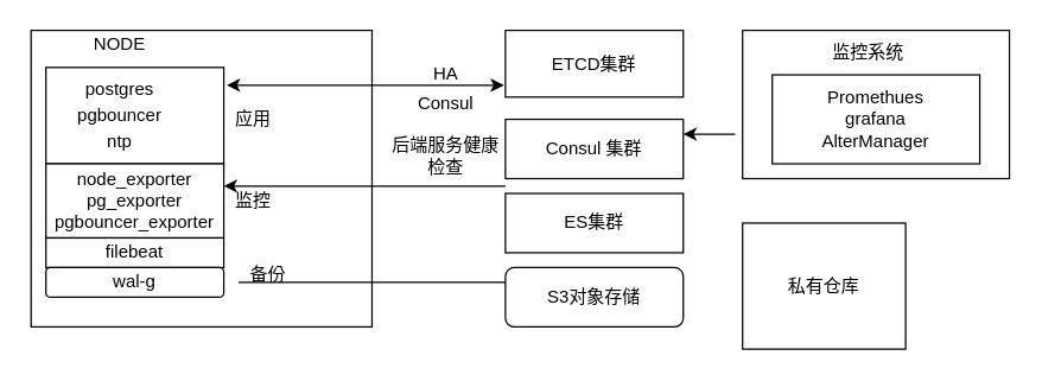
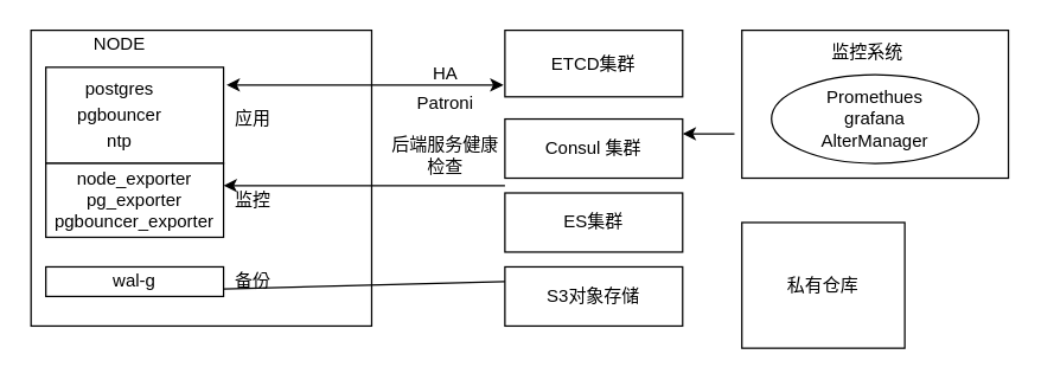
  <mxCell id="0" />
  <mxCell id="1" parent="0" />
  <mxCell id="2" value="私有仓库" style="rounded=0;whiteSpace=wrap;html=1;" vertex="1" parent="1"><mxGeometry x="500" y="150" width="110" height="85" as="geometry" /></mxCell>
  <mxCell id="3" value="" style="rounded=0;whiteSpace=wrap;html=1;" vertex="1" parent="1"><mxGeometry x="20" y="20" width="230" height="200" as="geometry" /></mxCell>
  <mxCell id="4" value="HA" style="text;html=1;strokeColor=none;fillColor=none;align=center;verticalAlign=middle;whiteSpace=wrap;rounded=0;" vertex="1" parent="1"><mxGeometry x="280" y="40" width="40" height="20" as="geometry" /></mxCell>
  <mxCell id="5" value="" style="rounded=0;whiteSpace=wrap;html=1;" vertex="1" parent="1"><mxGeometry x="30" y="45" width="120" height="65" as="geometry" /></mxCell>
  <mxCell id="6" value="监控" style="text;html=1;strokeColor=none;fillColor=none;align=center;verticalAlign=middle;whiteSpace=wrap;rounded=0;" vertex="1" parent="1"><mxGeometry x="150" y="125" width="40" height="20" as="geometry" /></mxCell>
  <mxCell id="7" value="postgres" style="text;html=1;strokeColor=none;fillColor=none;align=center;verticalAlign=middle;whiteSpace=wrap;rounded=0;" vertex="1" parent="1"><mxGeometry x="60" y="50" width="40" height="20" as="geometry" /></mxCell>
  <mxCell id="8" value="应用" style="text;html=1;strokeColor=none;fillColor=none;align=center;verticalAlign=middle;whiteSpace=wrap;rounded=0;" vertex="1" parent="1"><mxGeometry x="150" y="70" width="40" height="20" as="geometry" /></mxCell>
  <mxCell id="9" value="pgbouncer" style="text;html=1;strokeColor=none;fillColor=none;align=center;verticalAlign=middle;whiteSpace=wrap;rounded=0;" vertex="1" parent="1"><mxGeometry x="60" y="67.5" width="40" height="20" as="geometry" /></mxCell>
  <mxCell id="10" value="ntp" style="text;html=1;strokeColor=none;fillColor=none;align=center;verticalAlign=middle;whiteSpace=wrap;rounded=0;" vertex="1" parent="1"><mxGeometry x="60" y="85" width="40" height="20" as="geometry" /></mxCell>
  <mxCell id="11" value="node_exporter&lt;br&gt;pg_exporter&lt;br&gt;pgbouncer_exporter" style="rounded=0;whiteSpace=wrap;html=1;" vertex="1" parent="1"><mxGeometry x="30" y="110" width="120" height="50" as="geometry" /></mxCell>
- <mxCell id="12" value="filebeat" style="rounded=0;whiteSpace=wrap;html=1;" vertex="1" parent="1"><mxGeometry x="30" y="160" width="120" height="20" as="geometry" /></mxCell>
- <mxCell id="13" value="wal-g" style="whiteSpace=wrap;html=1;rounded=1;" vertex="1" parent="1"><mxGeometry x="30" y="180" width="120" height="20" as="geometry" /></mxCell>
- <mxCell id="14" value="备份" style="text;html=1;strokeColor=none;fillColor=none;align=center;verticalAlign=middle;whiteSpace=wrap;rounded=0;" vertex="1" parent="1"><mxGeometry x="160" y="175" width="40" height="20" as="geometry" /></mxCell>
+ <mxCell id="13" value="wal-g" style="rounded=0;whiteSpace=wrap;html=1;" vertex="1" parent="1"><mxGeometry x="30" y="180" width="120" height="20" as="geometry" /></mxCell>
+ <mxCell id="14" value="备份" style="text;html=1;strokeColor=none;fillColor=none;align=center;verticalAlign=middle;whiteSpace=wrap;rounded=0;" vertex="1" parent="1"><mxGeometry x="150" y="180" width="40" height="20" as="geometry" /></mxCell>
  <mxCell id="15" style="edgeStyle=orthogonalEdgeStyle;rounded=0;orthogonalLoop=1;jettySize=auto;html=1;exitX=0.5;exitY=1;exitDx=0;exitDy=0;" edge="1" parent="1" source="3" target="3"><mxGeometry relative="1" as="geometry" /></mxCell>
  <mxCell id="16" value="NODE" style="text;html=1;strokeColor=none;fillColor=none;align=center;verticalAlign=middle;whiteSpace=wrap;rounded=0;" vertex="1" parent="1"><mxGeometry x="60" y="20" width="40" height="20" as="geometry" /></mxCell>
  <mxCell id="17" value="" style="rounded=0;whiteSpace=wrap;html=1;" vertex="1" parent="1"><mxGeometry x="500" y="20" width="180" height="100" as="geometry" /></mxCell>
  <mxCell id="18" value="ETCD集群" style="rounded=0;whiteSpace=wrap;html=1;" vertex="1" parent="1"><mxGeometry x="340" y="20" width="120" height="45" as="geometry" /></mxCell>
  <mxCell id="19" value="" style="endArrow=classic;startArrow=classic;html=1;" edge="1" parent="1"><mxGeometry width="50" height="50" relative="1" as="geometry"><mxPoint x="152" y="57" as="sourcePoint" /><mxPoint x="339" y="57" as="targetPoint" /></mxGeometry></mxCell>
- <mxCell id="20" value="Consul" style="text;html=1;strokeColor=none;fillColor=none;align=center;verticalAlign=middle;whiteSpace=wrap;rounded=0;" vertex="1" parent="1"><mxGeometry x="280" y="60" width="40" height="20" as="geometry" /></mxCell>
+ <mxCell id="20" value="Patroni" style="text;html=1;strokeColor=none;fillColor=none;align=center;verticalAlign=middle;whiteSpace=wrap;rounded=0;" vertex="1" parent="1"><mxGeometry x="280" y="60" width="40" height="20" as="geometry" /></mxCell>
  <mxCell id="21" value="Consul 集群" style="rounded=0;whiteSpace=wrap;html=1;" vertex="1" parent="1"><mxGeometry x="340" y="80" width="120" height="40" as="geometry" /></mxCell>
  <mxCell id="22" value="后端服务健康检查" style="text;html=1;strokeColor=none;fillColor=none;align=center;verticalAlign=middle;whiteSpace=wrap;rounded=0;" vertex="1" parent="1"><mxGeometry x="260" y="95" width="80" height="20" as="geometry" /></mxCell>
  <mxCell id="23" value="" style="endArrow=classic;html=1;" edge="1" parent="1"><mxGeometry width="50" height="50" relative="1" as="geometry"><mxPoint x="340" y="125" as="sourcePoint" /><mxPoint x="150" y="125" as="targetPoint" /></mxGeometry></mxCell>
  <mxCell id="24" value="ES集群" style="rounded=0;whiteSpace=wrap;html=1;" vertex="1" parent="1"><mxGeometry x="340" y="130" width="120" height="40" as="geometry" /></mxCell>
- <mxCell id="25" value="S3对象存储" style="whiteSpace=wrap;html=1;rounded=1;" vertex="1" parent="1"><mxGeometry x="340" y="180" width="120" height="40" as="geometry" /></mxCell>
+ <mxCell id="25" value="S3对象存储" style="rounded=0;whiteSpace=wrap;html=1;" vertex="1" parent="1"><mxGeometry x="340" y="180" width="120" height="40" as="geometry" /></mxCell>
  <mxCell id="26" value="" style="endArrow=none;html=1;exitX=0;exitY=0.25;exitDx=0;exitDy=0;entryX=0;entryY=0.75;entryDx=0;entryDy=0;" edge="1" parent="1" source="25" target="14"><mxGeometry width="50" height="50" relative="1" as="geometry"><mxPoint x="380" y="190" as="sourcePoint" /><mxPoint x="430" y="140" as="targetPoint" /></mxGeometry></mxCell>
  <mxCell id="27" value="监控系统" style="text;html=1;strokeColor=none;fillColor=none;align=center;verticalAlign=middle;whiteSpace=wrap;rounded=0;" vertex="1" parent="1"><mxGeometry x="520" y="25" width="130" height="20" as="geometry" /></mxCell>
- <mxCell id="28" value="Promethues&lt;br&gt;grafana&lt;br&gt;AlterManager" style="rounded=0;whiteSpace=wrap;html=1;" vertex="1" parent="1"><mxGeometry x="520" y="50" width="140" height="60" as="geometry" /></mxCell>
+ <mxCell id="28" value="Promethues&lt;br&gt;grafana&lt;br&gt;AlterManager" style="ellipse;whiteSpace=wrap;html=1;" vertex="1" parent="1"><mxGeometry x="520" y="50" width="140" height="60" as="geometry" /></mxCell>
  <mxCell id="29" value="" style="endArrow=classic;html=1;entryX=1;entryY=0.25;entryDx=0;entryDy=0;" edge="1" parent="1" target="21"><mxGeometry width="50" height="50" relative="1" as="geometry"><mxPoint x="495" y="90" as="sourcePoint" /><mxPoint x="470" y="90" as="targetPoint" /></mxGeometry></mxCell>
